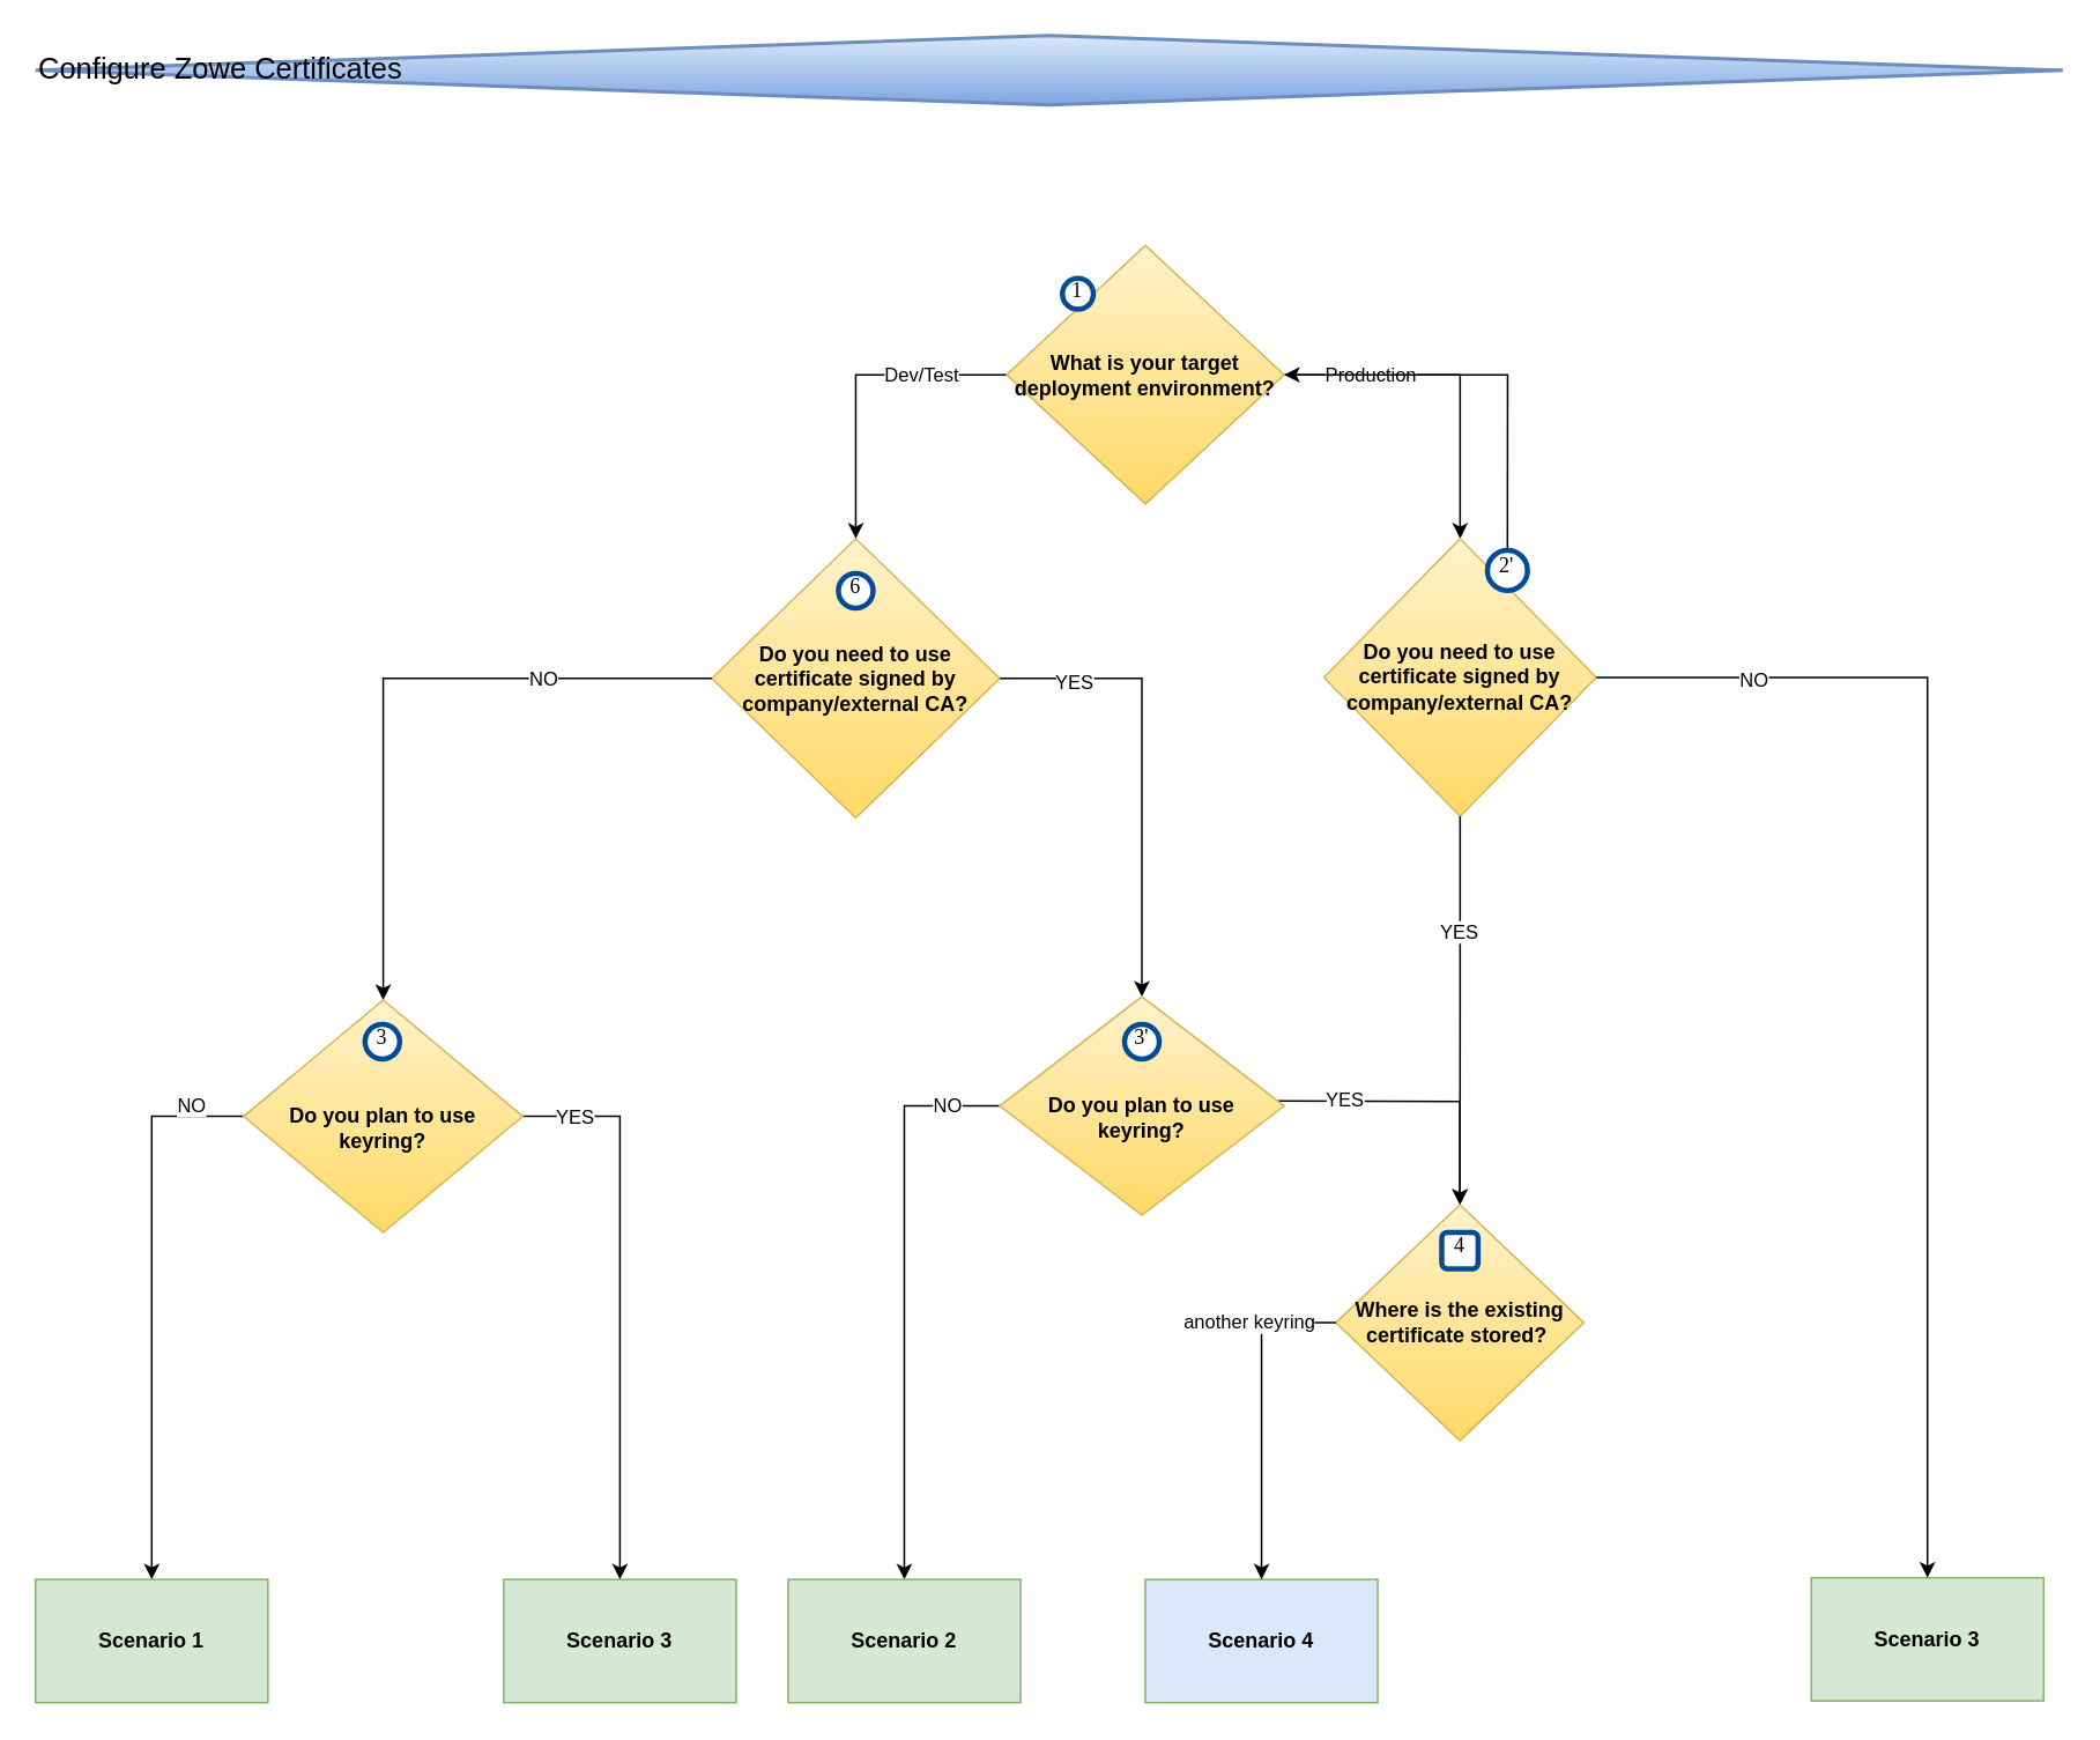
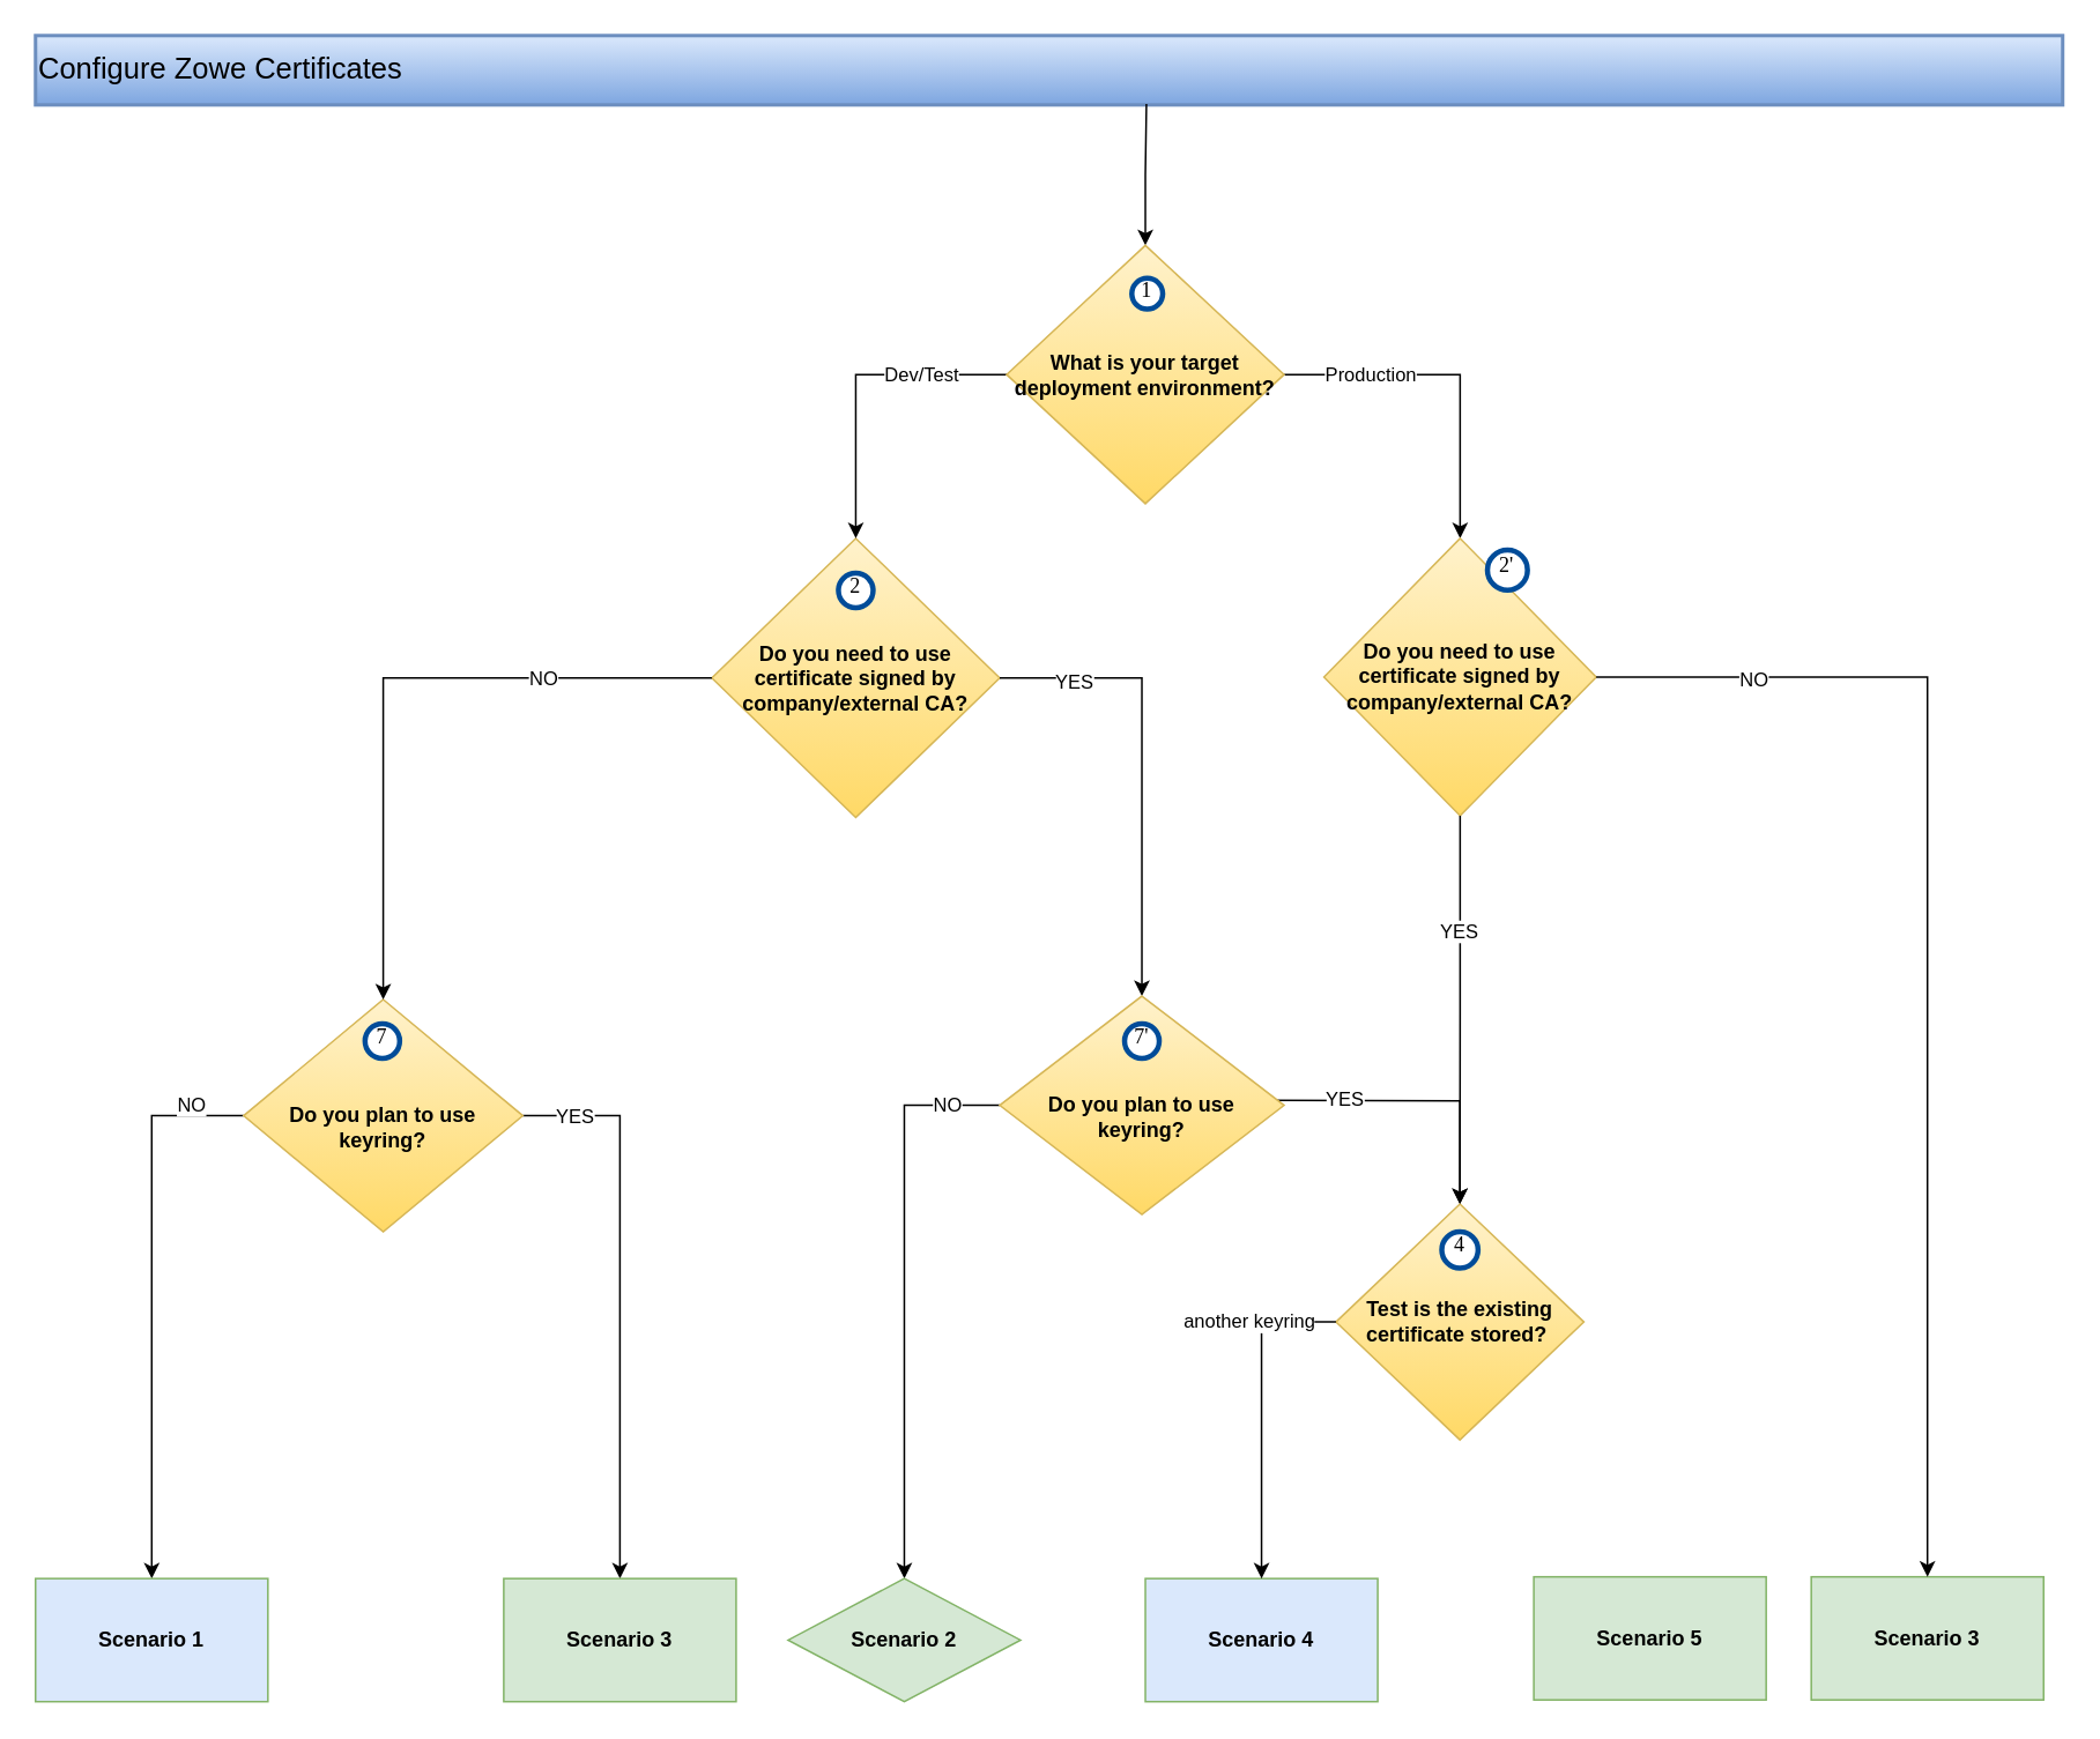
  <mxCell id="0" />
  <mxCell id="1" parent="0" />
  <mxCell id="2" value="" style="group;fontStyle=1" connectable="0" vertex="1" parent="1"><mxGeometry x="410" y="310" width="166" height="161" as="geometry" /></mxCell>
  <mxCell id="3" value="Do you need to use&lt;br&gt;certificate signed by company/external CA?" style="rhombus;whiteSpace=wrap;html=1;fillColor=#fff2cc;gradientColor=#ffd966;strokeColor=#d6b656;fontStyle=1" vertex="1" parent="2"><mxGeometry width="166" height="161" as="geometry" /></mxCell>
- <mxCell id="4" value="6" style="ellipse;whiteSpace=wrap;html=1;aspect=fixed;strokeWidth=3;fontFamily=Tahoma;spacingBottom=4;spacingRight=2;strokeColor=#004C99;spacingLeft=2;" vertex="1" parent="2"><mxGeometry x="73" y="20" width="20" height="20" as="geometry" /></mxCell>
+ <mxCell id="4" value="2" style="ellipse;whiteSpace=wrap;html=1;aspect=fixed;strokeWidth=3;fontFamily=Tahoma;spacingBottom=4;spacingRight=2;strokeColor=#004C99;spacingLeft=2;" vertex="1" parent="2"><mxGeometry x="73" y="20" width="20" height="20" as="geometry" /></mxCell>
  <mxCell id="5" value="Production" style="edgeStyle=orthogonalEdgeStyle;rounded=0;orthogonalLoop=1;jettySize=auto;html=1;exitX=1;exitY=0.5;exitDx=0;exitDy=0;entryX=0.5;entryY=0;entryDx=0;entryDy=0;" edge="1" parent="1" source="10" target="14"><mxGeometry x="-0.49" relative="1" as="geometry"><mxPoint x="896" y="511" as="sourcePoint" /><mxPoint x="701" y="210" as="targetPoint" /><Array as="points"><mxPoint x="842" y="216" /></Array><mxPoint as="offset" /></mxGeometry></mxCell>
  <mxCell id="6" value="" style="edgeStyle=orthogonalEdgeStyle;rounded=0;orthogonalLoop=1;jettySize=auto;html=1;exitX=0;exitY=0.5;exitDx=0;exitDy=0;entryX=0.5;entryY=0;entryDx=0;entryDy=0;" edge="1" parent="1" source="10" target="3"><mxGeometry relative="1" as="geometry"><mxPoint x="830" y="316" as="sourcePoint" /><mxPoint x="540" y="356" as="targetPoint" /></mxGeometry></mxCell>
  <mxCell id="7" value="Dev/Test" style="edgeLabel;html=1;align=center;verticalAlign=middle;resizable=0;points=[];" connectable="0" vertex="1" parent="6"><mxGeometry x="-0.52" y="2" relative="1" as="geometry"><mxPoint x="-6" y="-2" as="offset" /></mxGeometry></mxCell>
- <mxCell id="8" value="Configure Zowe Certificates" style="rhombus;whiteSpace=wrap;html=1;fillColor=#dae8fc;strokeColor=#6c8ebf;strokeWidth=2;align=left;gradientColor=#7ea6e0;fontSize=17;" vertex="1" parent="1"><mxGeometry x="20" y="20" width="1169" height="40" as="geometry" /></mxCell>
- <mxCell id="9" value="" style="edgeStyle=orthogonalEdgeStyle;rounded=0;orthogonalLoop=1;jettySize=auto;html=1;endArrow=none;endFill=0;startArrow=classic;startFill=1;" edge="1" parent="1" source="10" target="15"><mxGeometry relative="1" as="geometry" /></mxCell>
+ <mxCell id="8" value="Configure Zowe Certificates" style="rounded=0;whiteSpace=wrap;html=1;fillColor=#dae8fc;strokeColor=#6c8ebf;strokeWidth=2;align=left;gradientColor=#7ea6e0;fontSize=17;" vertex="1" parent="1"><mxGeometry x="20" y="20" width="1169" height="40" as="geometry" /></mxCell>
+ <mxCell id="9" value="" style="edgeStyle=orthogonalEdgeStyle;rounded=0;orthogonalLoop=1;jettySize=auto;html=1;entryX=0.548;entryY=0.985;entryDx=0;entryDy=0;entryPerimeter=0;endArrow=none;endFill=0;startArrow=classic;startFill=1;" edge="1" parent="1" source="10" target="8"><mxGeometry relative="1" as="geometry" /></mxCell>
  <mxCell id="10" value="What is your target deployment environment?" style="rhombus;whiteSpace=wrap;html=1;fillColor=#fff2cc;gradientColor=#ffd966;strokeColor=#d6b656;fontStyle=1" vertex="1" parent="1"><mxGeometry x="580" y="141" width="160" height="149" as="geometry" /></mxCell>
  <mxCell id="11" style="edgeStyle=orthogonalEdgeStyle;rounded=0;orthogonalLoop=1;jettySize=auto;html=1;exitX=1;exitY=0.5;exitDx=0;exitDy=0;entryX=0.5;entryY=0;entryDx=0;entryDy=0;" edge="1" parent="1" source="3" target="19"><mxGeometry relative="1" as="geometry"><mxPoint x="371" y="550" as="targetPoint" /><Array as="points"><mxPoint x="658" y="391" /></Array></mxGeometry></mxCell>
  <mxCell id="12" value="YES" style="edgeLabel;html=1;align=center;verticalAlign=middle;resizable=0;points=[];" connectable="0" vertex="1" parent="11"><mxGeometry x="-0.204" y="-1" relative="1" as="geometry"><mxPoint x="-39" y="-22" as="offset" /></mxGeometry></mxCell>
  <mxCell id="13" value="" style="group;fontStyle=1" connectable="0" vertex="1" parent="1"><mxGeometry x="763" y="310" width="157" height="160" as="geometry" /></mxCell>
  <mxCell id="14" value="Do you need to use&lt;br style=&quot;border-color: var(--border-color);&quot;&gt;certificate signed by company/external CA?" style="rhombus;whiteSpace=wrap;html=1;fillColor=#fff2cc;gradientColor=#ffd966;strokeColor=#d6b656;fontStyle=1" vertex="1" parent="13"><mxGeometry width="157" height="160" as="geometry" /></mxCell>
  <mxCell id="15" value="2'" style="ellipse;whiteSpace=wrap;html=1;aspect=fixed;strokeWidth=3;fontFamily=Tahoma;spacingBottom=4;spacingRight=2;strokeColor=#004C99;spacingLeft=2;" vertex="1" parent="13"><mxGeometry x="94.265" y="6.783" width="23.088" height="23.088" as="geometry" /></mxCell>
  <mxCell id="16" value="" style="edgeStyle=orthogonalEdgeStyle;rounded=0;orthogonalLoop=1;jettySize=auto;html=1;exitX=0;exitY=0.5;exitDx=0;exitDy=0;" edge="1" parent="1" source="19" target="27"><mxGeometry relative="1" as="geometry" /></mxCell>
  <mxCell id="17" value="NO" style="edgeLabel;html=1;align=center;verticalAlign=middle;resizable=0;points=[];" connectable="0" vertex="1" parent="16"><mxGeometry x="-0.159" relative="1" as="geometry"><mxPoint x="24" y="-84" as="offset" /></mxGeometry></mxCell>
  <mxCell id="18" value="YES" style="edgeStyle=orthogonalEdgeStyle;rounded=0;orthogonalLoop=1;jettySize=auto;html=1;entryX=0.5;entryY=0;entryDx=0;entryDy=0;" edge="1" parent="1" target="29"><mxGeometry x="-0.07" relative="1" as="geometry"><mxPoint x="666" y="634" as="sourcePoint" /><mxPoint as="offset" /></mxGeometry></mxCell>
  <mxCell id="19" value="&lt;br&gt;Do you plan to use&lt;br&gt;keyring?" style="rhombus;whiteSpace=wrap;html=1;fillColor=#fff2cc;gradientColor=#ffd966;strokeColor=#d6b656;fontStyle=1" vertex="1" parent="1"><mxGeometry x="576" y="574" width="164" height="126" as="geometry" /></mxCell>
  <mxCell id="20" style="edgeStyle=orthogonalEdgeStyle;rounded=0;orthogonalLoop=1;jettySize=auto;html=1;exitX=1;exitY=0.5;exitDx=0;exitDy=0;" edge="1" parent="1" source="24" target="32"><mxGeometry relative="1" as="geometry" /></mxCell>
  <mxCell id="21" value="YES" style="edgeLabel;html=1;align=center;verticalAlign=middle;resizable=0;points=[];" connectable="0" vertex="1" parent="20"><mxGeometry x="-0.183" y="-3" relative="1" as="geometry"><mxPoint x="-24" y="-76" as="offset" /></mxGeometry></mxCell>
  <mxCell id="22" value="" style="edgeStyle=orthogonalEdgeStyle;rounded=0;orthogonalLoop=1;jettySize=auto;html=1;exitX=0;exitY=0.5;exitDx=0;exitDy=0;" edge="1" parent="1" source="24" target="31"><mxGeometry relative="1" as="geometry" /></mxCell>
  <mxCell id="23" value="NO" style="edgeLabel;html=1;align=center;verticalAlign=middle;resizable=0;points=[];" connectable="0" vertex="1" parent="22"><mxGeometry x="-0.135" y="5" relative="1" as="geometry"><mxPoint x="17" y="-92" as="offset" /></mxGeometry></mxCell>
  <mxCell id="24" value="&lt;br&gt;Do you plan to use&lt;br&gt;keyring?" style="rhombus;whiteSpace=wrap;html=1;fillColor=#fff2cc;gradientColor=#ffd966;strokeColor=#d6b656;fontStyle=1" vertex="1" parent="1"><mxGeometry x="140" y="576" width="161" height="134" as="geometry" /></mxCell>
  <mxCell id="25" value="" style="edgeStyle=orthogonalEdgeStyle;rounded=0;orthogonalLoop=1;jettySize=auto;html=1;" edge="1" parent="1" source="3" target="24"><mxGeometry relative="1" as="geometry" /></mxCell>
  <mxCell id="26" value="NO" style="edgeLabel;html=1;align=center;verticalAlign=middle;resizable=0;points=[];" connectable="0" vertex="1" parent="25"><mxGeometry y="-3" relative="1" as="geometry"><mxPoint x="90" y="3" as="offset" /></mxGeometry></mxCell>
- <mxCell id="27" value="Scenario 2" style="whiteSpace=wrap;html=1;fillColor=#d5e8d4;strokeColor=#82b366;fontStyle=1" vertex="1" parent="1"><mxGeometry x="454" y="910" width="134" height="71" as="geometry" /></mxCell>
+ <mxCell id="27" value="Scenario 2" style="rhombus;whiteSpace=wrap;html=1;fillColor=#d5e8d4;strokeColor=#82b366;fontStyle=1;" vertex="1" parent="1"><mxGeometry x="454" y="910" width="134" height="71" as="geometry" /></mxCell>
  <mxCell id="28" value="" style="group" connectable="0" vertex="1" parent="1"><mxGeometry x="767" y="694" width="143" height="136" as="geometry" /></mxCell>
- <mxCell id="29" value="Where is the existing certificate stored?&amp;nbsp;" style="rhombus;whiteSpace=wrap;html=1;fillColor=#fff2cc;gradientColor=#ffd966;strokeColor=#d6b656;fontStyle=1" vertex="1" parent="28"><mxGeometry x="2.893" width="143" height="136" as="geometry" /></mxCell>
- <mxCell id="30" value="4" style="whiteSpace=wrap;html=1;aspect=fixed;strokeWidth=3;fontFamily=Tahoma;spacingBottom=4;spacingRight=2;strokeColor=#004C99;spacingLeft=2;rounded=1;" vertex="1" parent="28"><mxGeometry x="63.929" y="15.998" width="20.923" height="20.923" as="geometry" /></mxCell>
- <mxCell id="31" value="Scenario 1" style="whiteSpace=wrap;html=1;fillColor=#d5e8d4;strokeColor=#82b366;fontStyle=1" vertex="1" parent="1"><mxGeometry x="20" y="910" width="134" height="71" as="geometry" /></mxCell>
+ <mxCell id="29" value="Test is the existing certificate stored?&amp;nbsp;" style="rhombus;whiteSpace=wrap;html=1;fillColor=#fff2cc;gradientColor=#ffd966;strokeColor=#d6b656;fontStyle=1" vertex="1" parent="28"><mxGeometry x="2.893" width="143" height="136" as="geometry" /></mxCell>
+ <mxCell id="30" value="4" style="ellipse;whiteSpace=wrap;html=1;aspect=fixed;strokeWidth=3;fontFamily=Tahoma;spacingBottom=4;spacingRight=2;strokeColor=#004C99;spacingLeft=2;" vertex="1" parent="28"><mxGeometry x="63.929" y="15.998" width="20.923" height="20.923" as="geometry" /></mxCell>
+ <mxCell id="31" value="Scenario 1" style="whiteSpace=wrap;html=1;fillColor=#dae8fc;strokeColor=#82b366;fontStyle=1;" vertex="1" parent="1"><mxGeometry x="20" y="910" width="134" height="71" as="geometry" /></mxCell>
  <mxCell id="32" value="Scenario 3" style="whiteSpace=wrap;html=1;fillColor=#d5e8d4;strokeColor=#82b366;fontStyle=1" vertex="1" parent="1"><mxGeometry x="290" y="910" width="134" height="71" as="geometry" /></mxCell>
  <mxCell id="33" value="Scenario 4" style="whiteSpace=wrap;html=1;fillColor=#dae8fc;strokeColor=#82b366;fontStyle=1;" vertex="1" parent="1"><mxGeometry x="660" y="910" width="134" height="71" as="geometry" /></mxCell>
  <mxCell id="34" value="another keyring" style="edgeStyle=orthogonalEdgeStyle;rounded=0;orthogonalLoop=1;jettySize=auto;html=1;exitX=0;exitY=0.5;exitDx=0;exitDy=0;entryX=0.5;entryY=0;entryDx=0;entryDy=0;" edge="1" parent="1" source="29" target="33"><mxGeometry x="-0.551" y="-7" relative="1" as="geometry"><mxPoint as="offset" /><mxPoint x="762.143" y="759" as="sourcePoint" /><mxPoint x="710" y="909" as="targetPoint" /><Array as="points"><mxPoint x="727" y="762" /></Array></mxGeometry></mxCell>
+ <mxCell id="35" value="Scenario 5" style="whiteSpace=wrap;html=1;fillColor=#d5e8d4;strokeColor=#82b366;fontStyle=1" vertex="1" parent="1"><mxGeometry x="884" y="909" width="134" height="71" as="geometry" /></mxCell>
  <mxCell id="36" value="Scenario 3" style="whiteSpace=wrap;html=1;fillColor=#d5e8d4;strokeColor=#82b366;fontStyle=1" vertex="1" parent="1"><mxGeometry x="1044" y="909" width="134" height="71" as="geometry" /></mxCell>
  <mxCell id="37" value="" style="edgeStyle=orthogonalEdgeStyle;rounded=0;orthogonalLoop=1;jettySize=auto;html=1;" edge="1" parent="1" source="14" target="36"><mxGeometry relative="1" as="geometry" /></mxCell>
  <mxCell id="38" value="NO" style="edgeLabel;html=1;align=center;verticalAlign=middle;resizable=0;points=[];" connectable="0" vertex="1" parent="37"><mxGeometry x="0.011" y="1" relative="1" as="geometry"><mxPoint x="-102" y="-167" as="offset" /></mxGeometry></mxCell>
  <mxCell id="39" style="edgeStyle=orthogonalEdgeStyle;rounded=0;orthogonalLoop=1;jettySize=auto;html=1;entryX=0.5;entryY=0;entryDx=0;entryDy=0;" edge="1" parent="1" source="14" target="29"><mxGeometry relative="1" as="geometry" /></mxCell>
  <mxCell id="40" value="YES" style="edgeLabel;html=1;align=center;verticalAlign=middle;resizable=0;points=[];" connectable="0" vertex="1" parent="39"><mxGeometry x="-0.413" y="-1" relative="1" as="geometry"><mxPoint as="offset" /></mxGeometry></mxCell>
- <mxCell id="41" value="1" style="ellipse;whiteSpace=wrap;html=1;aspect=fixed;strokeWidth=3;fontFamily=Tahoma;spacingBottom=4;spacingRight=2;strokeColor=#004C99;spacingLeft=2;" vertex="1" parent="1"><mxGeometry x="612.189" y="160" width="17.814" height="17.814" as="geometry" /></mxCell>
- <mxCell id="42" value="3" style="ellipse;whiteSpace=wrap;html=1;aspect=fixed;strokeWidth=3;fontFamily=Tahoma;spacingBottom=4;spacingRight=2;strokeColor=#004C99;spacingLeft=2;" vertex="1" parent="1"><mxGeometry x="210" y="590" width="20" height="20" as="geometry" /></mxCell>
- <mxCell id="43" value="3'" style="ellipse;whiteSpace=wrap;html=1;aspect=fixed;strokeWidth=3;fontFamily=Tahoma;spacingBottom=4;spacingRight=2;strokeColor=#004C99;spacingLeft=2;" vertex="1" parent="1"><mxGeometry x="648" y="590" width="20" height="20" as="geometry" /></mxCell>
+ <mxCell id="41" value="1" style="ellipse;whiteSpace=wrap;html=1;aspect=fixed;strokeWidth=3;fontFamily=Tahoma;spacingBottom=4;spacingRight=2;strokeColor=#004C99;spacingLeft=2;" vertex="1" parent="1"><mxGeometry x="652.189" y="160" width="17.814" height="17.814" as="geometry" /></mxCell>
+ <mxCell id="42" value="7" style="ellipse;whiteSpace=wrap;html=1;aspect=fixed;strokeWidth=3;fontFamily=Tahoma;spacingBottom=4;spacingRight=2;strokeColor=#004C99;spacingLeft=2;" vertex="1" parent="1"><mxGeometry x="210" y="590" width="20" height="20" as="geometry" /></mxCell>
+ <mxCell id="43" value="7'" style="ellipse;whiteSpace=wrap;html=1;aspect=fixed;strokeWidth=3;fontFamily=Tahoma;spacingBottom=4;spacingRight=2;strokeColor=#004C99;spacingLeft=2;" vertex="1" parent="1"><mxGeometry x="648" y="590" width="20" height="20" as="geometry" /></mxCell>
